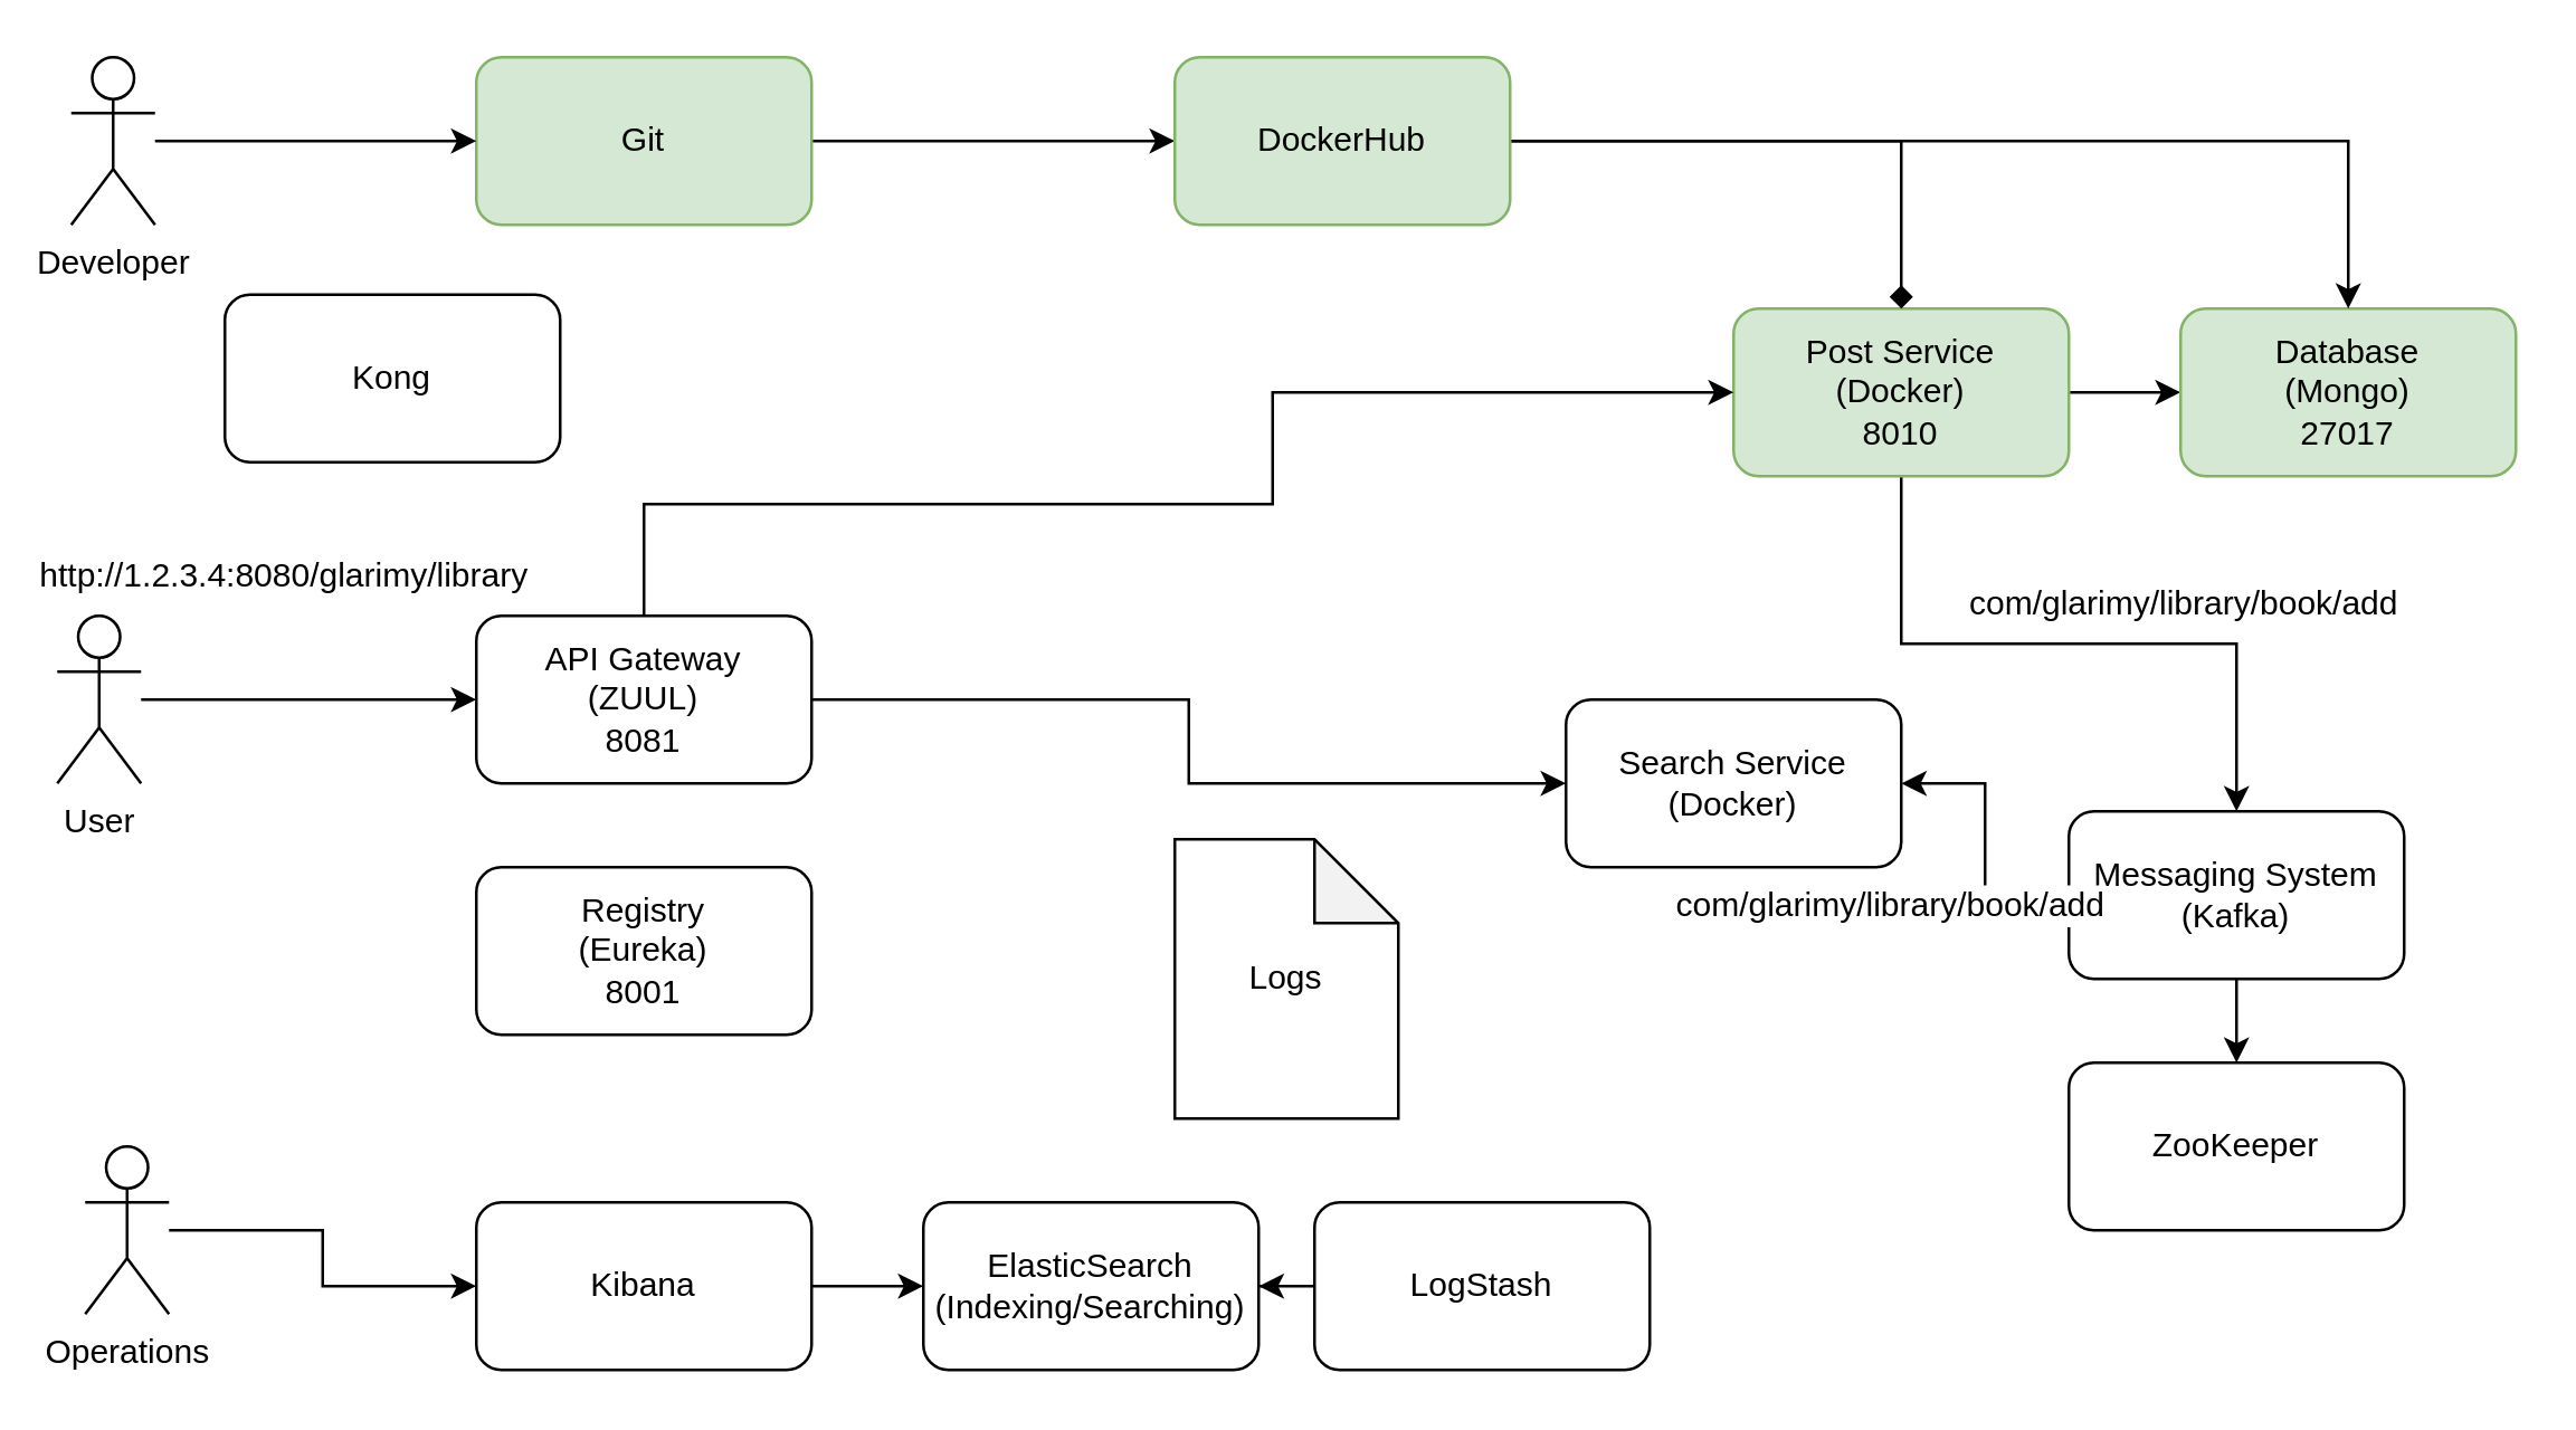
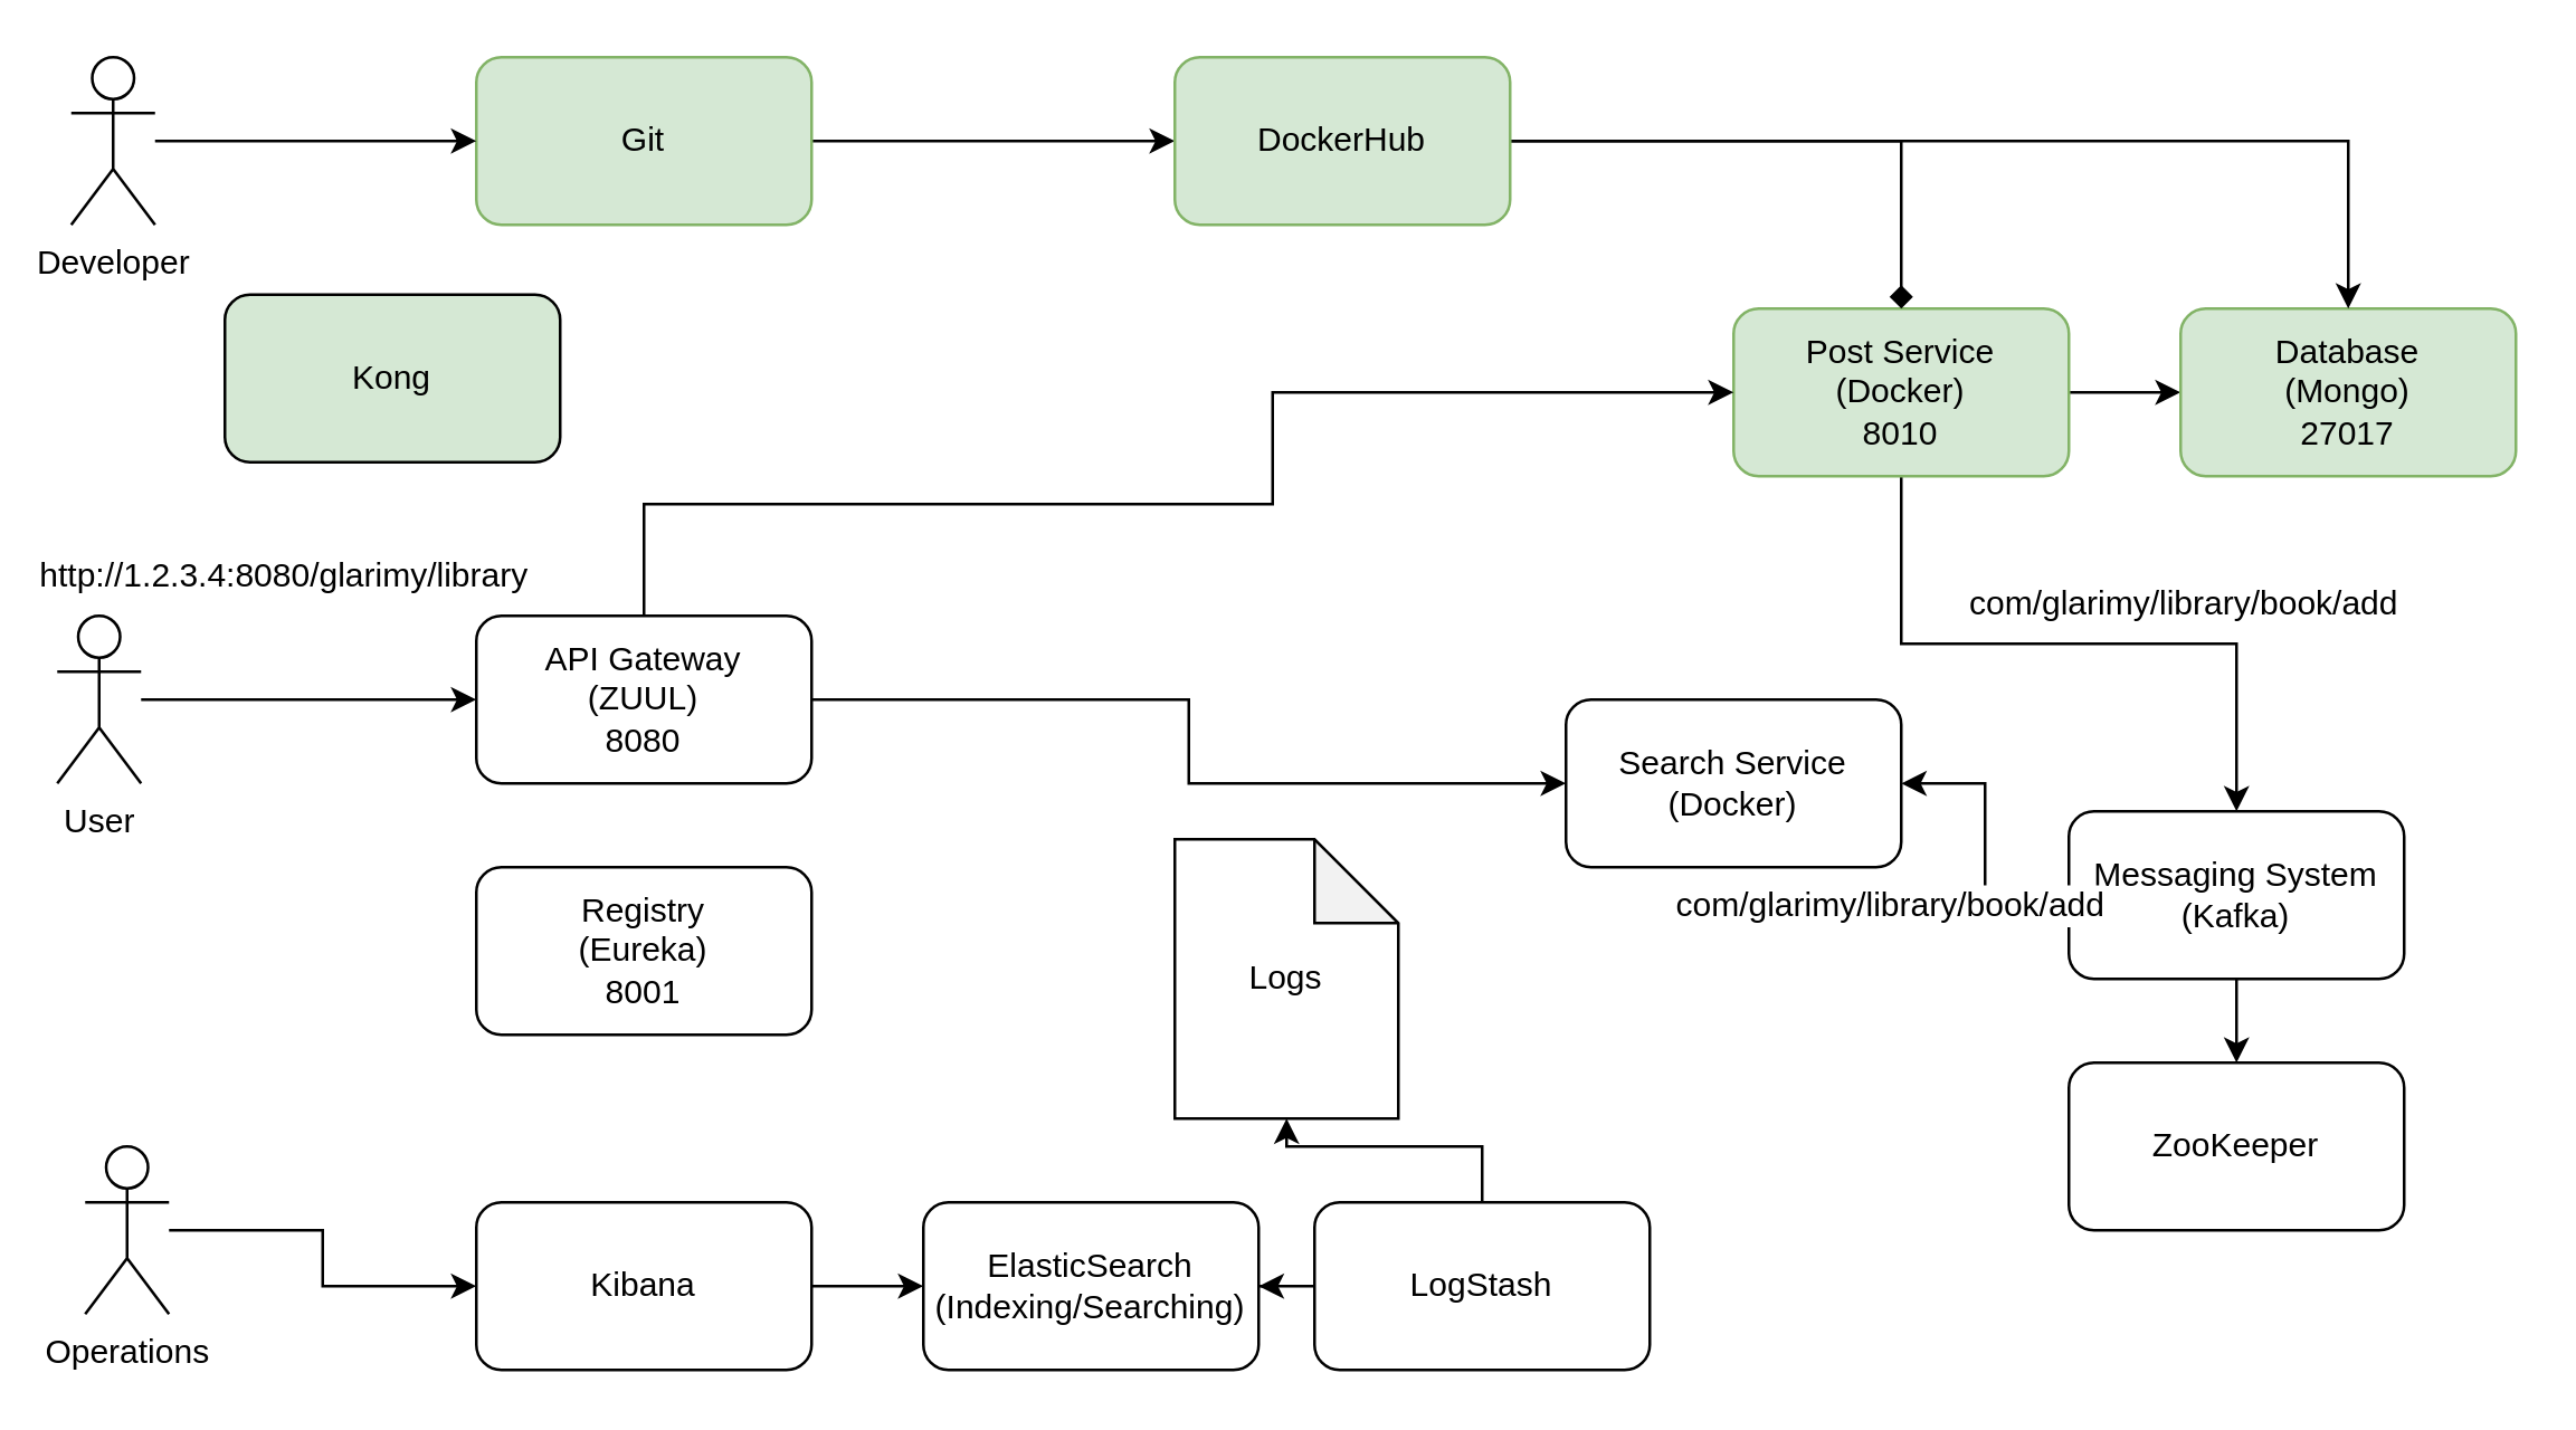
  <mxCell id="0" />
  <mxCell id="1" parent="0" />
  <mxCell id="2" style="edgeStyle=orthogonalEdgeStyle;rounded=0;orthogonalLoop=1;jettySize=auto;html=1;" parent="1" source="5" target="15" edge="1"><mxGeometry relative="1" as="geometry" /></mxCell>
  <mxCell id="3" style="edgeStyle=orthogonalEdgeStyle;rounded=0;orthogonalLoop=1;jettySize=auto;html=1;" parent="1" source="5" target="14" edge="1"><mxGeometry relative="1" as="geometry" /></mxCell>
  <mxCell id="4" value="com/glarimy/library/book/add" style="text;html=1;resizable=0;points=[];align=center;verticalAlign=middle;labelBackgroundColor=#ffffff;" vertex="1" connectable="0" parent="3"><mxGeometry x="0.125" y="-2" relative="1" as="geometry"><mxPoint x="25" y="-17" as="offset" /></mxGeometry></mxCell>
  <mxCell id="5" value="&lt;div&gt;Post Service &lt;br&gt;&lt;/div&gt;&lt;div&gt;(Docker)&lt;/div&gt;&lt;div&gt;8010&lt;br&gt;&lt;/div&gt;" style="rounded=1;whiteSpace=wrap;html=1;fillColor=#d5e8d4;strokeColor=#82b366;" parent="1" vertex="1"><mxGeometry x="620" y="110" width="120" height="60" as="geometry" /></mxCell>
  <mxCell id="6" value="&lt;div&gt;Search Service (Docker)&lt;br&gt;&lt;/div&gt;" style="rounded=1;whiteSpace=wrap;html=1;" parent="1" vertex="1"><mxGeometry x="560" y="250" width="120" height="60" as="geometry" /></mxCell>
  <mxCell id="7" style="edgeStyle=orthogonalEdgeStyle;rounded=0;orthogonalLoop=1;jettySize=auto;html=1;entryX=0;entryY=0.5;entryDx=0;entryDy=0;" parent="1" source="9" target="5" edge="1"><mxGeometry relative="1" as="geometry"><Array as="points"><mxPoint x="230" y="180" /><mxPoint x="455" y="180" /><mxPoint x="455" y="140" /></Array></mxGeometry></mxCell>
  <mxCell id="8" style="edgeStyle=orthogonalEdgeStyle;rounded=0;orthogonalLoop=1;jettySize=auto;html=1;" parent="1" source="9" target="6" edge="1"><mxGeometry relative="1" as="geometry" /></mxCell>
- <mxCell id="9" value="&lt;div&gt;API Gateway &lt;br&gt;&lt;/div&gt;&lt;div&gt;(ZUUL)&lt;/div&gt;&lt;div&gt;8081&lt;/div&gt;" style="rounded=1;whiteSpace=wrap;html=1;" parent="1" vertex="1"><mxGeometry x="170" y="220" width="120" height="60" as="geometry" /></mxCell>
+ <mxCell id="9" value="&lt;div&gt;API Gateway &lt;br&gt;&lt;/div&gt;&lt;div&gt;(ZUUL)&lt;/div&gt;&lt;div&gt;8080&lt;/div&gt;" style="rounded=1;whiteSpace=wrap;html=1;" parent="1" vertex="1"><mxGeometry x="170" y="220" width="120" height="60" as="geometry" /></mxCell>
  <mxCell id="10" value="&lt;div&gt;Registry&lt;/div&gt;&lt;div&gt; (Eureka)&lt;/div&gt;&lt;div&gt;8001&lt;br&gt;&lt;/div&gt;" style="rounded=1;whiteSpace=wrap;html=1;" parent="1" vertex="1"><mxGeometry x="170" y="310" width="120" height="60" as="geometry" /></mxCell>
  <mxCell id="11" value="ZooKeeper" style="rounded=1;whiteSpace=wrap;html=1;" parent="1" vertex="1"><mxGeometry x="740" y="380" width="120" height="60" as="geometry" /></mxCell>
  <mxCell id="12" style="edgeStyle=orthogonalEdgeStyle;rounded=0;orthogonalLoop=1;jettySize=auto;html=1;" parent="1" source="14" target="6" edge="1"><mxGeometry relative="1" as="geometry" /></mxCell>
  <mxCell id="13" style="edgeStyle=orthogonalEdgeStyle;rounded=0;orthogonalLoop=1;jettySize=auto;html=1;exitX=0.5;exitY=1;exitDx=0;exitDy=0;" parent="1" source="14" target="11" edge="1"><mxGeometry relative="1" as="geometry" /></mxCell>
  <mxCell id="14" value="Messaging System (Kafka)" style="rounded=1;whiteSpace=wrap;html=1;" parent="1" vertex="1"><mxGeometry x="740" y="290" width="120" height="60" as="geometry" /></mxCell>
  <mxCell id="15" value="&lt;div&gt;Database &lt;br&gt;&lt;/div&gt;&lt;div&gt;(Mongo)&lt;br&gt;&lt;/div&gt;&lt;div&gt;27017&lt;br&gt;&lt;/div&gt;" style="rounded=1;whiteSpace=wrap;html=1;fillColor=#d5e8d4;strokeColor=#82b366;" parent="1" vertex="1"><mxGeometry x="780" y="110" width="120" height="60" as="geometry" /></mxCell>
  <mxCell id="16" value="ElasticSearch (Indexing/Searching)" style="rounded=1;whiteSpace=wrap;html=1;" parent="1" vertex="1"><mxGeometry x="330" y="430" width="120" height="60" as="geometry" /></mxCell>
  <mxCell id="17" style="edgeStyle=orthogonalEdgeStyle;rounded=0;orthogonalLoop=1;jettySize=auto;html=1;exitX=0;exitY=0.5;exitDx=0;exitDy=0;" parent="1" source="19" target="16" edge="1"><mxGeometry relative="1" as="geometry" /></mxCell>
+ <mxCell id="18" style="edgeStyle=orthogonalEdgeStyle;rounded=0;orthogonalLoop=1;jettySize=auto;html=1;exitX=0.5;exitY=0;exitDx=0;exitDy=0;" parent="1" source="19" target="27" edge="1"><mxGeometry relative="1" as="geometry" /></mxCell>
  <mxCell id="19" value="LogStash" style="rounded=1;whiteSpace=wrap;html=1;" parent="1" vertex="1"><mxGeometry x="470" y="430" width="120" height="60" as="geometry" /></mxCell>
  <mxCell id="20" style="edgeStyle=orthogonalEdgeStyle;rounded=0;orthogonalLoop=1;jettySize=auto;html=1;" parent="1" source="21" target="16" edge="1"><mxGeometry relative="1" as="geometry" /></mxCell>
  <mxCell id="21" value="Kibana" style="rounded=1;whiteSpace=wrap;html=1;" parent="1" vertex="1"><mxGeometry x="170" y="430" width="120" height="60" as="geometry" /></mxCell>
  <mxCell id="22" style="edgeStyle=orthogonalEdgeStyle;rounded=0;orthogonalLoop=1;jettySize=auto;html=1;entryX=0;entryY=0.5;entryDx=0;entryDy=0;" parent="1" source="23" target="26" edge="1"><mxGeometry relative="1" as="geometry" /></mxCell>
  <mxCell id="23" value="Git" style="rounded=1;whiteSpace=wrap;html=1;fillColor=#d5e8d4;strokeColor=#82b366;" parent="1" vertex="1"><mxGeometry x="170" y="20" width="120" height="60" as="geometry" /></mxCell>
  <mxCell id="24" style="edgeStyle=orthogonalEdgeStyle;rounded=0;orthogonalLoop=1;jettySize=auto;html=1;endArrow=diamond;" edge="1" parent="1" source="26" target="5"><mxGeometry relative="1" as="geometry" /></mxCell>
  <mxCell id="25" style="edgeStyle=orthogonalEdgeStyle;rounded=0;orthogonalLoop=1;jettySize=auto;html=1;" edge="1" parent="1" source="26" target="15"><mxGeometry relative="1" as="geometry" /></mxCell>
  <mxCell id="26" value="DockerHub" style="rounded=1;whiteSpace=wrap;html=1;fillColor=#d5e8d4;strokeColor=#82b366;" parent="1" vertex="1"><mxGeometry x="420" y="20" width="120" height="60" as="geometry" /></mxCell>
  <mxCell id="27" value="Logs" style="shape=note;whiteSpace=wrap;html=1;backgroundOutline=1;darkOpacity=0.05;" parent="1" vertex="1"><mxGeometry x="420" y="300" width="80" height="100" as="geometry" /></mxCell>
  <mxCell id="28" style="edgeStyle=orthogonalEdgeStyle;rounded=0;orthogonalLoop=1;jettySize=auto;html=1;entryX=0;entryY=0.5;entryDx=0;entryDy=0;" parent="1" source="30" target="9" edge="1"><mxGeometry relative="1" as="geometry" /></mxCell>
  <mxCell id="29" value="http://1.2.3.4:8080/glarimy/library" style="text;html=1;resizable=0;points=[];align=center;verticalAlign=middle;labelBackgroundColor=#ffffff;" vertex="1" connectable="0" parent="28"><mxGeometry x="-0.767" relative="1" as="geometry"><mxPoint x="36" y="-45" as="offset" /></mxGeometry></mxCell>
  <mxCell id="30" value="User" style="shape=umlActor;verticalLabelPosition=bottom;labelBackgroundColor=#ffffff;verticalAlign=top;html=1;outlineConnect=0;" parent="1" vertex="1"><mxGeometry x="20" y="220" width="30" height="60" as="geometry" /></mxCell>
  <mxCell id="31" style="edgeStyle=orthogonalEdgeStyle;rounded=0;orthogonalLoop=1;jettySize=auto;html=1;" parent="1" source="32" target="21" edge="1"><mxGeometry relative="1" as="geometry" /></mxCell>
  <mxCell id="32" value="Operations" style="shape=umlActor;verticalLabelPosition=bottom;labelBackgroundColor=#ffffff;verticalAlign=top;html=1;outlineConnect=0;" parent="1" vertex="1"><mxGeometry x="30" y="410" width="30" height="60" as="geometry" /></mxCell>
  <mxCell id="33" style="edgeStyle=orthogonalEdgeStyle;rounded=0;orthogonalLoop=1;jettySize=auto;html=1;" parent="1" source="34" target="23" edge="1"><mxGeometry relative="1" as="geometry" /></mxCell>
  <mxCell id="34" value="Developer" style="shape=umlActor;verticalLabelPosition=bottom;labelBackgroundColor=#ffffff;verticalAlign=top;html=1;outlineConnect=0;" parent="1" vertex="1"><mxGeometry x="25" y="20" width="30" height="60" as="geometry" /></mxCell>
- <mxCell id="35" value="Kong" style="rounded=1;whiteSpace=wrap;html=1;" parent="1" vertex="1"><mxGeometry x="80" y="105" width="120" height="60" as="geometry" /></mxCell>
+ <mxCell id="35" value="Kong" style="rounded=1;whiteSpace=wrap;html=1;fillColor=#d5e8d4;" parent="1" vertex="1"><mxGeometry x="80" y="105" width="120" height="60" as="geometry" /></mxCell>
  <mxCell id="36" value="com/glarimy/library/book/add" style="text;html=1;resizable=0;points=[];align=center;verticalAlign=middle;labelBackgroundColor=#ffffff;" vertex="1" connectable="0" parent="1"><mxGeometry x="650" y="340" as="geometry"><mxPoint x="25" y="-17" as="offset" /></mxGeometry></mxCell>
